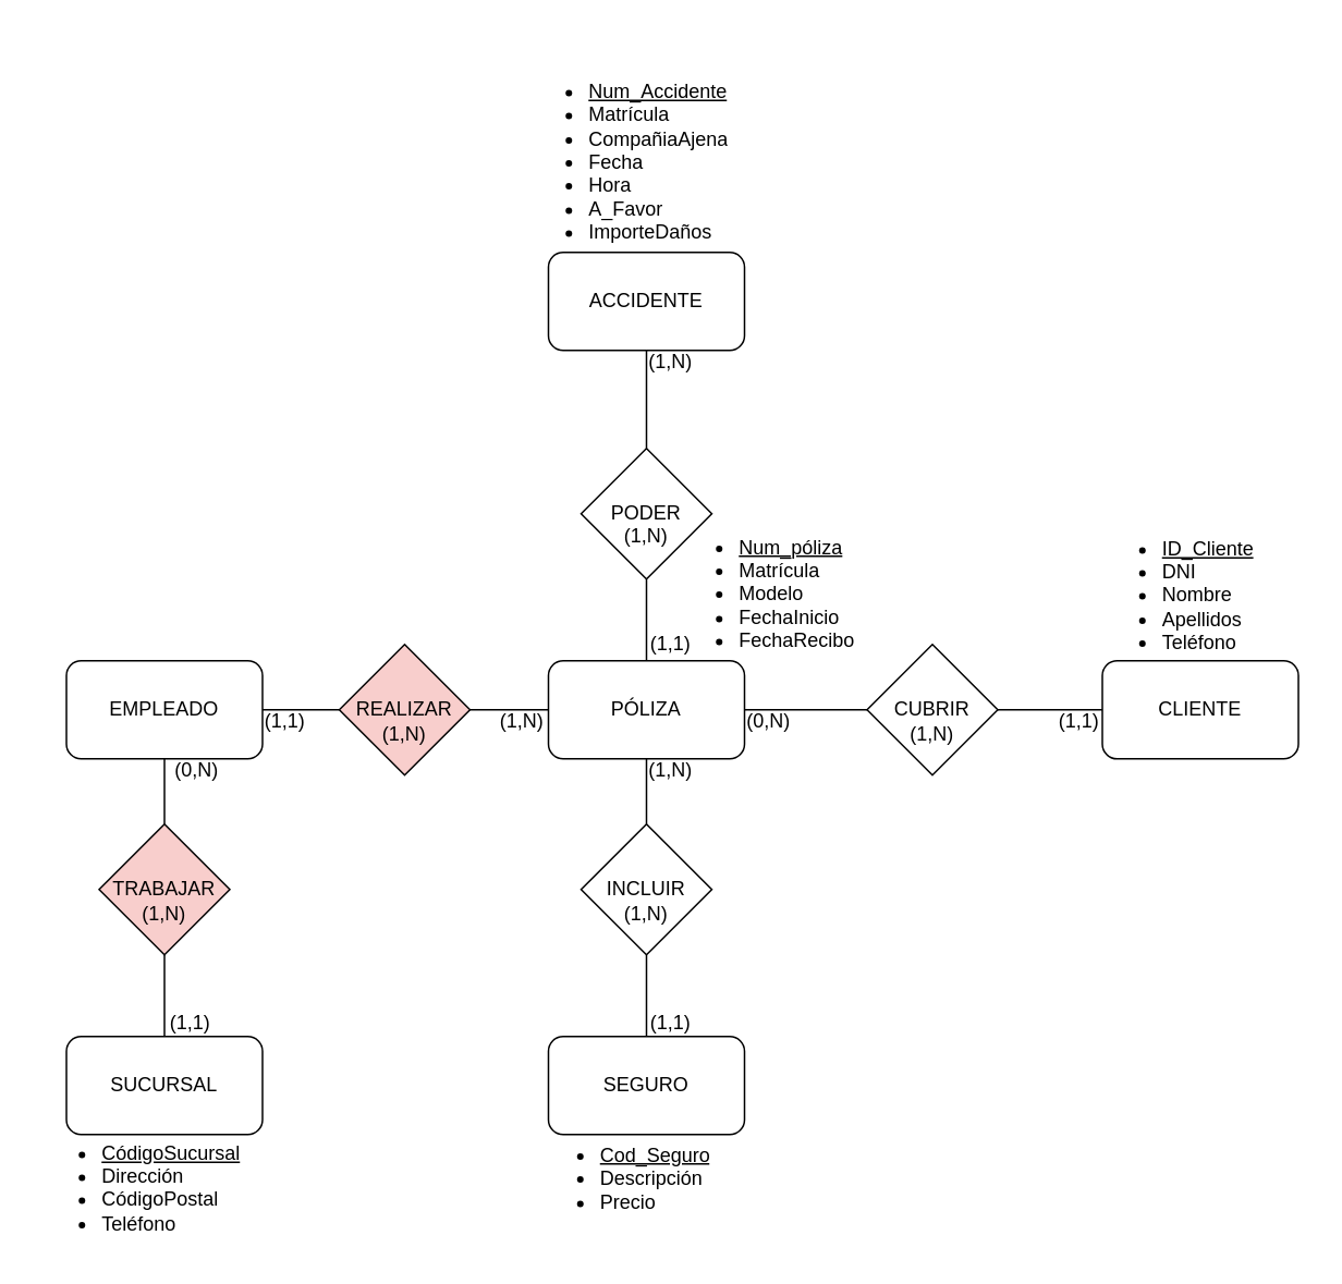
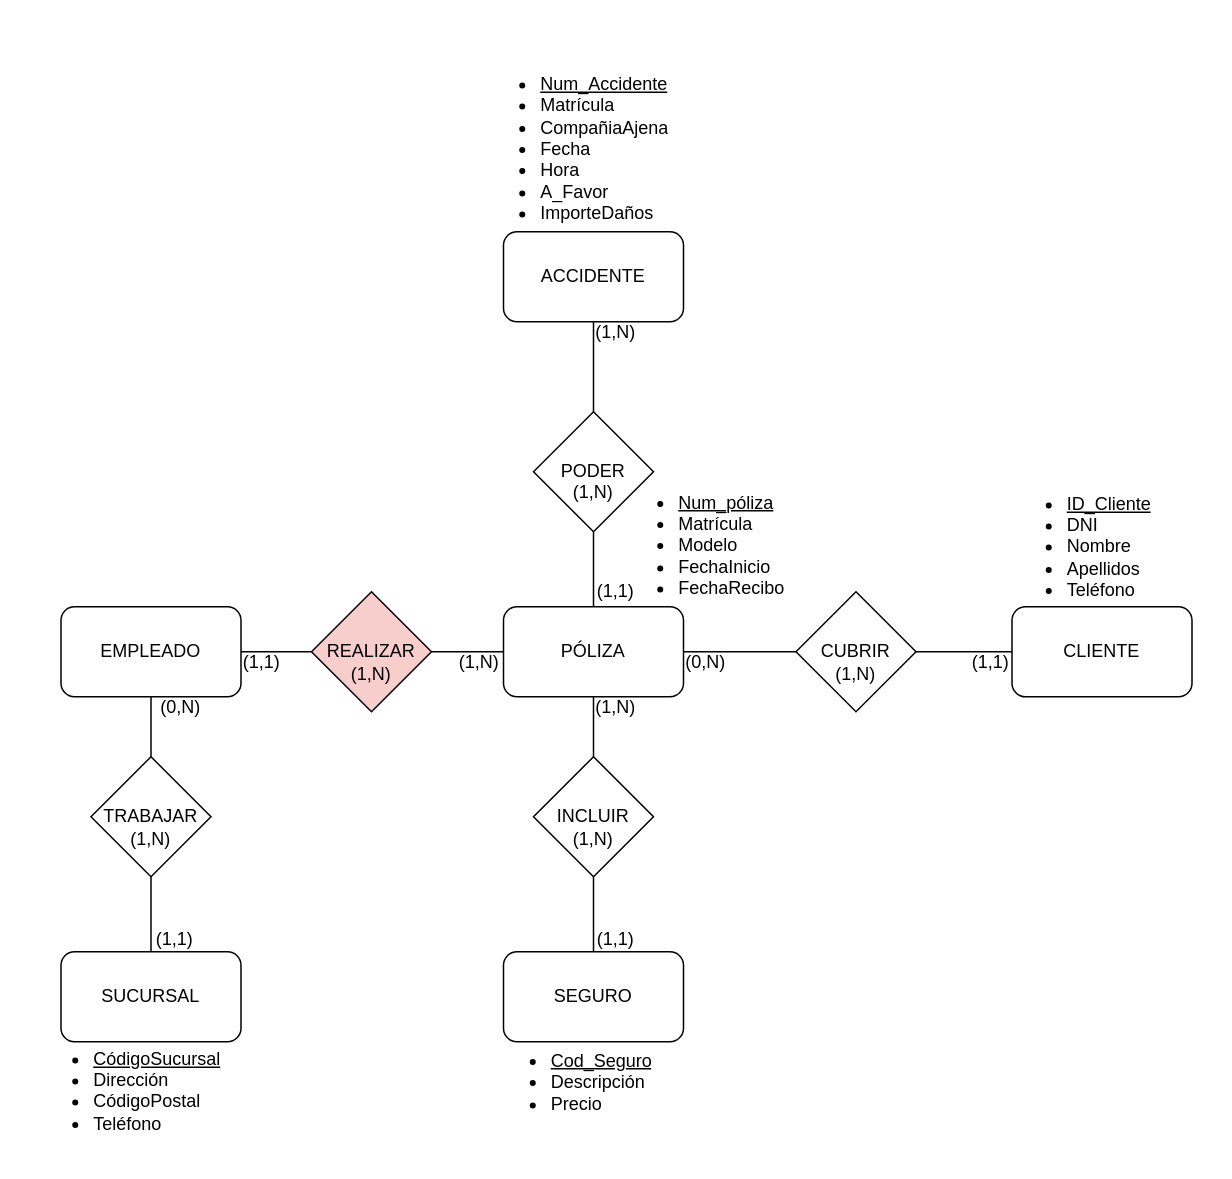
  <mxCell id="0" />
  <mxCell id="1" parent="0" />
  <mxCell id="2" value="SEGURO" style="rounded=1;whiteSpace=wrap;html=1;" parent="1" vertex="1"><mxGeometry x="335" y="634" width="120" height="60" as="geometry" /></mxCell>
  <mxCell id="3" value="&lt;ul&gt;&lt;li&gt;&lt;u&gt;Cod_Seguro&lt;/u&gt;&lt;/li&gt;&lt;li&gt;Descripción&lt;/li&gt;&lt;li&gt;Precio&lt;/li&gt;&lt;/ul&gt;" style="text;strokeColor=none;fillColor=none;html=1;whiteSpace=wrap;verticalAlign=middle;overflow=hidden;" parent="1" vertex="1"><mxGeometry x="325" y="681" width="130" height="80" as="geometry" /></mxCell>
  <mxCell id="4" value="CLIENTE" style="rounded=1;whiteSpace=wrap;html=1;" parent="1" vertex="1"><mxGeometry x="674" y="404" width="120" height="60" as="geometry" /></mxCell>
  <mxCell id="5" value="&lt;ul&gt;&lt;li&gt;&lt;u&gt;ID_Cliente&lt;/u&gt;&lt;/li&gt;&lt;li&gt;DNI&lt;/li&gt;&lt;li&gt;Nombre&lt;/li&gt;&lt;li&gt;Apellidos&lt;/li&gt;&lt;li&gt;Teléfono&lt;/li&gt;&lt;/ul&gt;" style="text;strokeColor=none;fillColor=none;html=1;whiteSpace=wrap;verticalAlign=middle;overflow=hidden;" parent="1" vertex="1"><mxGeometry x="669" y="314" width="130" height="100" as="geometry" /></mxCell>
  <mxCell id="6" value="PÓLIZA" style="rounded=1;whiteSpace=wrap;html=1;" parent="1" vertex="1"><mxGeometry x="335" y="404" width="120" height="60" as="geometry" /></mxCell>
  <mxCell id="7" value="&lt;ul&gt;&lt;li&gt;&lt;u&gt;Num_póliza&lt;/u&gt;&lt;/li&gt;&lt;li&gt;Matrícula&lt;/li&gt;&lt;li&gt;Modelo&lt;/li&gt;&lt;li&gt;FechaInicio&lt;/li&gt;&lt;li&gt;FechaRecibo&lt;/li&gt;&lt;/ul&gt;&lt;div&gt;&lt;/div&gt;" style="text;strokeColor=none;fillColor=none;html=1;whiteSpace=wrap;verticalAlign=middle;overflow=hidden;" parent="1" vertex="1"><mxGeometry x="410" y="313" width="120" height="92" as="geometry" /></mxCell>
  <mxCell id="8" value="CUBRIR" style="rhombus;whiteSpace=wrap;html=1;" parent="1" vertex="1"><mxGeometry x="530" y="394" width="80" height="80" as="geometry" /></mxCell>
  <mxCell id="9" value="" style="endArrow=none;html=1;rounded=0;entryX=0;entryY=0.5;entryDx=0;entryDy=0;exitX=1;exitY=0.5;exitDx=0;exitDy=0;" parent="1" source="8" target="4" edge="1"><mxGeometry width="50" height="50" relative="1" as="geometry"><mxPoint x="540" y="684" as="sourcePoint" /><mxPoint x="590" y="634" as="targetPoint" /></mxGeometry></mxCell>
  <mxCell id="10" value="INCLUIR" style="rhombus;whiteSpace=wrap;html=1;" parent="1" vertex="1"><mxGeometry x="355" y="504" width="80" height="80" as="geometry" /></mxCell>
  <mxCell id="11" value="" style="endArrow=none;html=1;rounded=0;entryX=0.5;entryY=1;entryDx=0;entryDy=0;exitX=0.5;exitY=0;exitDx=0;exitDy=0;" parent="1" source="10" target="6" edge="1"><mxGeometry width="50" height="50" relative="1" as="geometry"><mxPoint x="685" y="444" as="sourcePoint" /><mxPoint x="620" y="444" as="targetPoint" /></mxGeometry></mxCell>
  <mxCell id="12" value="" style="endArrow=none;html=1;rounded=0;entryX=0.5;entryY=1;entryDx=0;entryDy=0;exitX=0.5;exitY=0;exitDx=0;exitDy=0;" parent="1" source="2" target="10" edge="1"><mxGeometry width="50" height="50" relative="1" as="geometry"><mxPoint x="405" y="514" as="sourcePoint" /><mxPoint x="405" y="474" as="targetPoint" /></mxGeometry></mxCell>
  <mxCell id="13" value="SUCURSAL" style="rounded=1;whiteSpace=wrap;html=1;" parent="1" vertex="1"><mxGeometry x="40" y="634" width="120" height="60" as="geometry" /></mxCell>
  <mxCell id="14" value="&lt;ul&gt;&lt;li&gt;&lt;u&gt;CódigoSucursal&lt;/u&gt;&lt;/li&gt;&lt;li&gt;Dirección&lt;/li&gt;&lt;li&gt;CódigoPostal&lt;/li&gt;&lt;li&gt;Teléfono&lt;/li&gt;&lt;/ul&gt;" style="text;strokeColor=none;fillColor=none;html=1;whiteSpace=wrap;verticalAlign=middle;overflow=hidden;" parent="1" vertex="1"><mxGeometry x="20" y="684" width="140" height="80" as="geometry" /></mxCell>
  <mxCell id="15" value="EMPLEADO" style="rounded=1;whiteSpace=wrap;html=1;" parent="1" vertex="1"><mxGeometry x="40" y="404" width="120" height="60" as="geometry" /></mxCell>
  <mxCell id="16" value="REALIZAR" style="rhombus;whiteSpace=wrap;html=1;fillColor=#f8cecc;" parent="1" vertex="1"><mxGeometry x="207" y="394" width="80" height="80" as="geometry" /></mxCell>
  <mxCell id="17" value="" style="endArrow=none;html=1;rounded=0;entryX=1;entryY=0.5;entryDx=0;entryDy=0;exitX=0;exitY=0.5;exitDx=0;exitDy=0;" parent="1" source="6" target="16" edge="1"><mxGeometry width="50" height="50" relative="1" as="geometry"><mxPoint x="405" y="644" as="sourcePoint" /><mxPoint x="405" y="594" as="targetPoint" /></mxGeometry></mxCell>
  <mxCell id="18" value="" style="endArrow=none;html=1;rounded=0;entryX=1;entryY=0.5;entryDx=0;entryDy=0;exitX=0;exitY=0.5;exitDx=0;exitDy=0;" parent="1" source="16" target="15" edge="1"><mxGeometry width="50" height="50" relative="1" as="geometry"><mxPoint x="345" y="444" as="sourcePoint" /><mxPoint x="297" y="444" as="targetPoint" /></mxGeometry></mxCell>
- <mxCell id="19" value="TRABAJAR" style="rhombus;whiteSpace=wrap;html=1;fillColor=#f8cecc;" parent="1" vertex="1"><mxGeometry x="60" y="504" width="80" height="80" as="geometry" /></mxCell>
+ <mxCell id="19" value="TRABAJAR" style="rhombus;whiteSpace=wrap;html=1;" parent="1" vertex="1"><mxGeometry x="60" y="504" width="80" height="80" as="geometry" /></mxCell>
  <mxCell id="20" value="" style="endArrow=none;html=1;rounded=0;entryX=0.5;entryY=1;entryDx=0;entryDy=0;exitX=0.5;exitY=0;exitDx=0;exitDy=0;" parent="1" source="19" target="15" edge="1"><mxGeometry width="50" height="50" relative="1" as="geometry"><mxPoint x="345" y="444" as="sourcePoint" /><mxPoint x="297" y="444" as="targetPoint" /></mxGeometry></mxCell>
  <mxCell id="21" value="" style="endArrow=none;html=1;rounded=0;entryX=0.5;entryY=1;entryDx=0;entryDy=0;exitX=0.5;exitY=0;exitDx=0;exitDy=0;" parent="1" source="13" target="19" edge="1"><mxGeometry width="50" height="50" relative="1" as="geometry"><mxPoint x="110" y="514" as="sourcePoint" /><mxPoint x="110" y="474" as="targetPoint" /></mxGeometry></mxCell>
  <mxCell id="22" value="PODER" style="rhombus;whiteSpace=wrap;html=1;" parent="1" vertex="1"><mxGeometry x="355" y="274" width="80" height="80" as="geometry" /></mxCell>
  <mxCell id="23" value="" style="endArrow=none;html=1;rounded=0;exitX=0.5;exitY=1;exitDx=0;exitDy=0;entryX=0.5;entryY=0;entryDx=0;entryDy=0;" parent="1" source="22" target="6" edge="1"><mxGeometry width="50" height="50" relative="1" as="geometry"><mxPoint x="540" y="444" as="sourcePoint" /><mxPoint x="520" y="394" as="targetPoint" /></mxGeometry></mxCell>
  <mxCell id="24" value="ACCIDENTE" style="rounded=1;whiteSpace=wrap;html=1;" parent="1" vertex="1"><mxGeometry x="335" y="154" width="120" height="60" as="geometry" /></mxCell>
  <mxCell id="25" value="" style="endArrow=none;html=1;rounded=0;entryX=0.5;entryY=0;entryDx=0;entryDy=0;exitX=0.5;exitY=1;exitDx=0;exitDy=0;" parent="1" source="24" target="22" edge="1"><mxGeometry width="50" height="50" relative="1" as="geometry"><mxPoint x="540" y="444" as="sourcePoint" /><mxPoint x="465" y="444" as="targetPoint" /></mxGeometry></mxCell>
  <mxCell id="26" value="&lt;div&gt;&lt;i&gt;&lt;u&gt;&lt;br&gt;&lt;/u&gt;&lt;/i&gt;&lt;/div&gt;&lt;ul&gt;&lt;li&gt;&lt;u&gt;Num_Accidente&lt;/u&gt;&lt;/li&gt;&lt;li&gt;Matrícula&lt;/li&gt;&lt;li&gt;CompañiaAjena&lt;/li&gt;&lt;li&gt;Fecha&lt;/li&gt;&lt;li&gt;Hora&lt;/li&gt;&lt;li&gt;A_Favor&lt;/li&gt;&lt;li&gt;ImporteDaños&lt;/li&gt;&lt;/ul&gt;" style="text;strokeColor=none;fillColor=none;html=1;whiteSpace=wrap;verticalAlign=middle;overflow=hidden;" parent="1" vertex="1"><mxGeometry x="318" y="20" width="160" height="140" as="geometry" /></mxCell>
  <mxCell id="27" value="" style="endArrow=none;html=1;rounded=0;entryX=0;entryY=0.5;entryDx=0;entryDy=0;exitX=1;exitY=0.5;exitDx=0;exitDy=0;" parent="1" source="6" target="8" edge="1"><mxGeometry width="50" height="50" relative="1" as="geometry"><mxPoint x="620" y="444" as="sourcePoint" /><mxPoint x="684" y="444" as="targetPoint" /></mxGeometry></mxCell>
  <mxCell id="28" value="(0,N)" style="text;html=1;align=center;verticalAlign=middle;whiteSpace=wrap;rounded=0;" parent="1" vertex="1"><mxGeometry x="440" y="426" width="60" height="30" as="geometry" /></mxCell>
  <mxCell id="29" value="(1,1)" style="text;html=1;align=center;verticalAlign=middle;whiteSpace=wrap;rounded=0;" parent="1" vertex="1"><mxGeometry x="630" y="426" width="60" height="30" as="geometry" /></mxCell>
  <mxCell id="30" value="(1,N)" style="text;html=1;align=center;verticalAlign=middle;whiteSpace=wrap;rounded=0;" parent="1" vertex="1"><mxGeometry x="380" y="456" width="60" height="30" as="geometry" /></mxCell>
  <mxCell id="31" value="(1,1)" style="text;html=1;align=center;verticalAlign=middle;whiteSpace=wrap;rounded=0;" parent="1" vertex="1"><mxGeometry x="380" y="611" width="60" height="30" as="geometry" /></mxCell>
  <mxCell id="32" value="(0,N)" style="text;html=1;align=center;verticalAlign=middle;whiteSpace=wrap;rounded=0;" vertex="1" parent="1"><mxGeometry x="90" y="456" width="60" height="30" as="geometry" /></mxCell>
  <mxCell id="33" value="(1,1)" style="text;html=1;align=center;verticalAlign=middle;whiteSpace=wrap;rounded=0;" vertex="1" parent="1"><mxGeometry x="86" y="611" width="60" height="30" as="geometry" /></mxCell>
  <mxCell id="34" value="(1,N)" style="text;html=1;align=center;verticalAlign=middle;whiteSpace=wrap;rounded=0;" vertex="1" parent="1"><mxGeometry x="70" y="544" width="60" height="30" as="geometry" /></mxCell>
  <mxCell id="35" value="(1,N)" style="text;html=1;align=center;verticalAlign=middle;whiteSpace=wrap;rounded=0;" vertex="1" parent="1"><mxGeometry x="365" y="544" width="60" height="30" as="geometry" /></mxCell>
  <mxCell id="36" value="(1,N)" style="text;html=1;align=center;verticalAlign=middle;whiteSpace=wrap;rounded=0;" vertex="1" parent="1"><mxGeometry x="289" y="426" width="60" height="30" as="geometry" /></mxCell>
  <mxCell id="37" value="(1,1)" style="text;html=1;align=center;verticalAlign=middle;whiteSpace=wrap;rounded=0;" vertex="1" parent="1"><mxGeometry x="144" y="426" width="60" height="30" as="geometry" /></mxCell>
  <mxCell id="38" value="(1,N)" style="text;html=1;align=center;verticalAlign=middle;whiteSpace=wrap;rounded=0;" vertex="1" parent="1"><mxGeometry x="217" y="434" width="60" height="30" as="geometry" /></mxCell>
  <mxCell id="39" value="(1,N)" style="text;html=1;align=center;verticalAlign=middle;whiteSpace=wrap;rounded=0;" vertex="1" parent="1"><mxGeometry x="540" y="434" width="60" height="30" as="geometry" /></mxCell>
  <mxCell id="40" value="(1,N)" style="text;html=1;align=center;verticalAlign=middle;whiteSpace=wrap;rounded=0;" vertex="1" parent="1"><mxGeometry x="380" y="206" width="60" height="30" as="geometry" /></mxCell>
  <mxCell id="41" value="(1,1)" style="text;html=1;align=center;verticalAlign=middle;whiteSpace=wrap;rounded=0;" vertex="1" parent="1"><mxGeometry x="380" y="379" width="60" height="30" as="geometry" /></mxCell>
  <mxCell id="42" value="(1,N)" style="text;html=1;align=center;verticalAlign=middle;whiteSpace=wrap;rounded=0;" vertex="1" parent="1"><mxGeometry x="365" y="313" width="60" height="30" as="geometry" /></mxCell>
